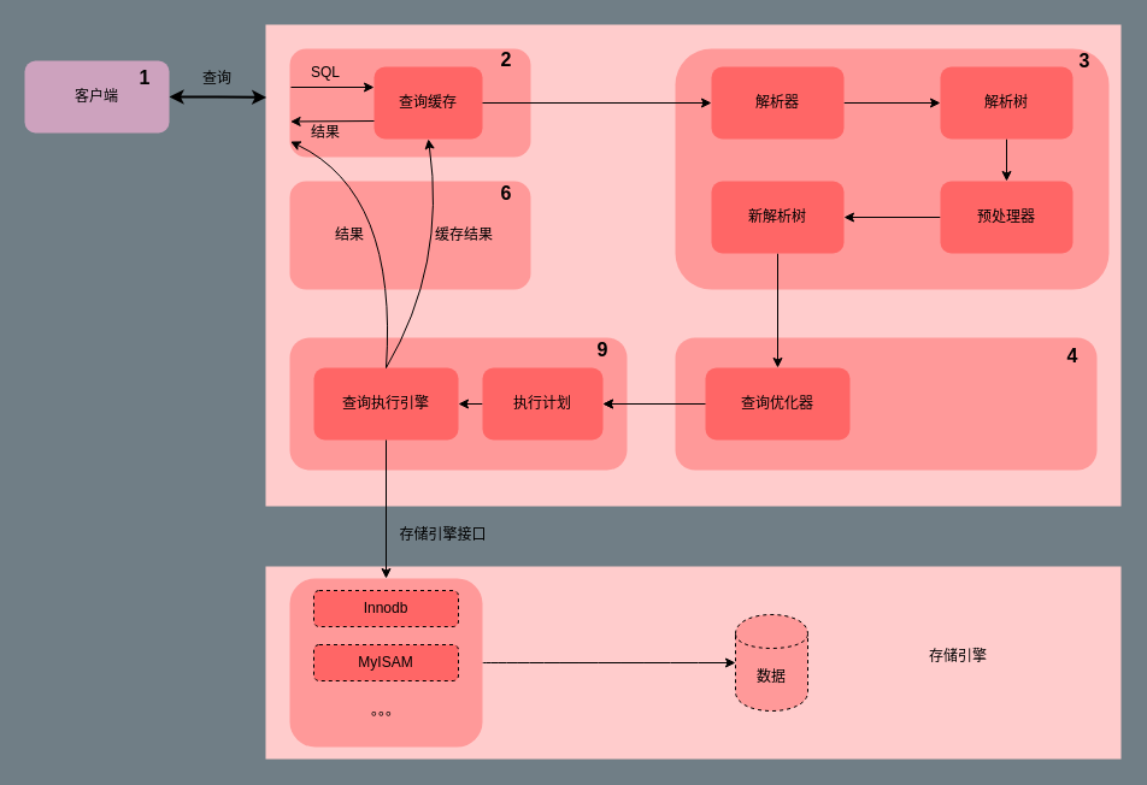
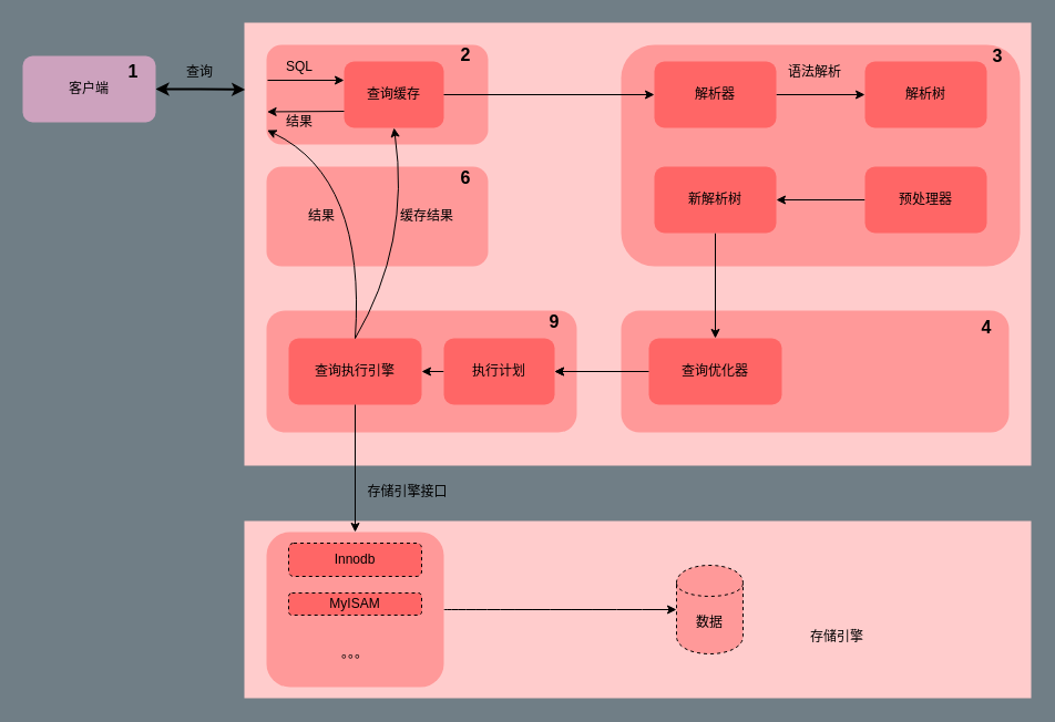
  <mxCell id="0" />
  <mxCell id="1" parent="0" />
  <mxCell id="2" value="" style="rounded=0;whiteSpace=wrap;html=1;dashed=1;fillColor=#FFCCCC;strokeColor=none;" vertex="1" parent="1"><mxGeometry x="220" y="20" width="710" height="400" as="geometry" /></mxCell>
  <mxCell id="3" value="" style="rounded=1;whiteSpace=wrap;html=1;dashed=1;fillColor=#FF9999;strokeColor=none;" vertex="1" parent="1"><mxGeometry x="240" y="40" width="200" height="90" as="geometry" /></mxCell>
  <mxCell id="4" value="" style="rounded=1;whiteSpace=wrap;html=1;dashed=1;fillColor=#FF9999;strokeColor=none;" vertex="1" parent="1"><mxGeometry x="240" y="150" width="200" height="90" as="geometry" /></mxCell>
  <mxCell id="5" value="" style="rounded=1;whiteSpace=wrap;html=1;dashed=1;fillColor=#FF9999;strokeColor=none;" vertex="1" parent="1"><mxGeometry x="240" y="280" width="280" height="110" as="geometry" /></mxCell>
  <mxCell id="6" value="&lt;font style=&quot;font-size: 12px&quot;&gt;查询缓存&lt;/font&gt;" style="rounded=1;whiteSpace=wrap;html=1;dashed=1;fillColor=#FF6666;strokeColor=none;" vertex="1" parent="1"><mxGeometry x="310" y="55" width="90" height="60" as="geometry" /></mxCell>
  <mxCell id="7" value="" style="rounded=1;whiteSpace=wrap;html=1;dashed=1;fillColor=#FF9999;strokeColor=none;" vertex="1" parent="1"><mxGeometry x="560" y="40" width="360" height="200" as="geometry" /></mxCell>
  <mxCell id="8" style="edgeStyle=orthogonalEdgeStyle;rounded=0;orthogonalLoop=1;jettySize=auto;html=1;entryX=1;entryY=0.5;entryDx=0;entryDy=0;exitX=0;exitY=0.5;exitDx=0;exitDy=0;" edge="1" parent="1" source="18" target="21"><mxGeometry relative="1" as="geometry" /></mxCell>
  <mxCell id="9" value="" style="rounded=1;whiteSpace=wrap;html=1;dashed=1;fillColor=#FF9999;strokeColor=none;" vertex="1" parent="1"><mxGeometry x="560" y="280" width="350" height="110" as="geometry" /></mxCell>
  <mxCell id="10" style="edgeStyle=orthogonalEdgeStyle;rounded=0;orthogonalLoop=1;jettySize=auto;html=1;entryX=0;entryY=0.5;entryDx=0;entryDy=0;" edge="1" parent="1" source="11" target="13"><mxGeometry relative="1" as="geometry" /></mxCell>
  <mxCell id="11" value="解析器" style="rounded=1;whiteSpace=wrap;html=1;dashed=1;fillColor=#FF6666;strokeColor=none;" vertex="1" parent="1"><mxGeometry x="590" y="55" width="110" height="60" as="geometry" /></mxCell>
- <mxCell id="12" style="edgeStyle=orthogonalEdgeStyle;rounded=0;orthogonalLoop=1;jettySize=auto;html=1;" edge="1" parent="1" source="13" target="15"><mxGeometry relative="1" as="geometry" /></mxCell>
  <mxCell id="13" value="解析树" style="rounded=1;whiteSpace=wrap;html=1;dashed=1;fillColor=#FF6666;strokeColor=none;" vertex="1" parent="1"><mxGeometry x="780" y="55" width="110" height="60" as="geometry" /></mxCell>
  <mxCell id="14" style="edgeStyle=orthogonalEdgeStyle;rounded=0;orthogonalLoop=1;jettySize=auto;html=1;entryX=1;entryY=0.5;entryDx=0;entryDy=0;" edge="1" parent="1" source="15" target="17"><mxGeometry relative="1" as="geometry" /></mxCell>
  <mxCell id="15" value="预处理器" style="rounded=1;whiteSpace=wrap;html=1;dashed=1;fillColor=#FF6666;strokeColor=none;" vertex="1" parent="1"><mxGeometry x="780" y="150" width="110" height="60" as="geometry" /></mxCell>
  <mxCell id="16" style="edgeStyle=orthogonalEdgeStyle;rounded=0;orthogonalLoop=1;jettySize=auto;html=1;" edge="1" parent="1" source="17" target="18"><mxGeometry relative="1" as="geometry" /></mxCell>
  <mxCell id="17" value="新解析树" style="rounded=1;whiteSpace=wrap;html=1;dashed=1;fillColor=#FF6666;strokeColor=none;" vertex="1" parent="1"><mxGeometry x="590" y="150" width="110" height="60" as="geometry" /></mxCell>
  <mxCell id="18" value="查询优化器" style="rounded=1;whiteSpace=wrap;html=1;dashed=1;fillColor=#FF6666;strokeColor=none;" vertex="1" parent="1"><mxGeometry x="585" y="305" width="120" height="60" as="geometry" /></mxCell>
  <mxCell id="19" value="查询执行引擎" style="rounded=1;whiteSpace=wrap;html=1;dashed=1;fillColor=#FF6666;strokeColor=none;" vertex="1" parent="1"><mxGeometry x="260" y="305" width="120" height="60" as="geometry" /></mxCell>
  <mxCell id="20" style="edgeStyle=orthogonalEdgeStyle;rounded=0;orthogonalLoop=1;jettySize=auto;html=1;exitX=0;exitY=0.5;exitDx=0;exitDy=0;entryX=1;entryY=0.5;entryDx=0;entryDy=0;" edge="1" parent="1" source="21" target="19"><mxGeometry relative="1" as="geometry" /></mxCell>
  <mxCell id="21" value="执行计划" style="rounded=1;whiteSpace=wrap;html=1;dashed=1;fillColor=#FF6666;strokeColor=none;" vertex="1" parent="1"><mxGeometry x="400" y="305" width="100" height="60" as="geometry" /></mxCell>
  <mxCell id="22" value="&lt;b style=&quot;line-height: 120%&quot;&gt;&lt;font style=&quot;font-size: 16px&quot;&gt;2&lt;/font&gt;&lt;/b&gt;" style="text;html=1;strokeColor=none;fillColor=none;align=center;verticalAlign=middle;whiteSpace=wrap;rounded=0;dashed=1;shadow=1;" vertex="1" parent="1"><mxGeometry x="400" y="40" width="40" height="20" as="geometry" /></mxCell>
  <mxCell id="23" style="edgeStyle=orthogonalEdgeStyle;rounded=0;orthogonalLoop=1;jettySize=auto;html=1;exitX=1;exitY=0.5;exitDx=0;exitDy=0;entryX=0;entryY=0.5;entryDx=0;entryDy=0;" edge="1" parent="1" source="6" target="11"><mxGeometry relative="1" as="geometry" /></mxCell>
+ <mxCell id="24" value="语法解析" style="text;html=1;strokeColor=none;fillColor=none;align=center;verticalAlign=middle;whiteSpace=wrap;rounded=0;shadow=1;dashed=1;" vertex="1" parent="1"><mxGeometry x="710" y="55" width="50" height="20" as="geometry" /></mxCell>
  <mxCell id="25" value="&lt;span style=&quot;font-size: 16px&quot;&gt;&lt;b&gt;3&lt;/b&gt;&lt;/span&gt;" style="text;html=1;strokeColor=none;fillColor=none;align=center;verticalAlign=middle;whiteSpace=wrap;rounded=0;dashed=1;shadow=1;" vertex="1" parent="1"><mxGeometry x="880" y="40" width="40" height="20" as="geometry" /></mxCell>
  <mxCell id="26" value="&lt;span style=&quot;font-size: 16px&quot;&gt;&lt;b&gt;4&lt;/b&gt;&lt;/span&gt;" style="text;html=1;strokeColor=none;fillColor=none;align=center;verticalAlign=middle;whiteSpace=wrap;rounded=0;dashed=1;shadow=1;" vertex="1" parent="1"><mxGeometry x="870" y="285" width="40" height="20" as="geometry" /></mxCell>
  <mxCell id="27" value="" style="edgeStyle=orthogonalEdgeStyle;rounded=0;orthogonalLoop=1;jettySize=auto;html=1;exitX=0;exitY=0.5;exitDx=0;exitDy=0;" edge="1" parent="1" source="18" target="21"><mxGeometry relative="1" as="geometry" /></mxCell>
  <mxCell id="28" value="&lt;span style=&quot;font-size: 16px&quot;&gt;&lt;b&gt;9&lt;/b&gt;&lt;/span&gt;" style="text;html=1;strokeColor=none;fillColor=none;align=center;verticalAlign=middle;whiteSpace=wrap;rounded=0;dashed=1;shadow=1;" vertex="1" parent="1"><mxGeometry x="480" y="280" width="40" height="20" as="geometry" /></mxCell>
  <mxCell id="29" style="edgeStyle=orthogonalEdgeStyle;rounded=0;orthogonalLoop=1;jettySize=auto;html=1;entryX=0.001;entryY=0.151;entryDx=0;entryDy=0;entryPerimeter=0;startArrow=classic;startFill=1;strokeWidth=2;" edge="1" parent="1" source="30" target="2"><mxGeometry relative="1" as="geometry" /></mxCell>
  <mxCell id="30" value="客户端" style="rounded=1;whiteSpace=wrap;html=1;shadow=0;dashed=1;fillColor=#CDA2BE;strokeColor=none;" vertex="1" parent="1"><mxGeometry x="20" y="50" width="120" height="60" as="geometry" /></mxCell>
  <mxCell id="31" value="" style="endArrow=classic;html=1;strokeWidth=1;" edge="1" parent="1"><mxGeometry width="50" height="50" relative="1" as="geometry"><mxPoint x="241" y="72" as="sourcePoint" /><mxPoint x="310" y="72" as="targetPoint" /></mxGeometry></mxCell>
  <mxCell id="32" value="" style="endArrow=none;html=1;strokeWidth=1;exitX=0.003;exitY=0.672;exitDx=0;exitDy=0;exitPerimeter=0;entryX=0;entryY=0.75;entryDx=0;entryDy=0;startArrow=classic;startFill=1;endFill=0;" edge="1" parent="1" source="3" target="6"><mxGeometry width="50" height="50" relative="1" as="geometry"><mxPoint x="251" y="82" as="sourcePoint" /><mxPoint x="320" y="82" as="targetPoint" /></mxGeometry></mxCell>
  <mxCell id="33" value="SQL" style="text;html=1;strokeColor=none;fillColor=none;align=center;verticalAlign=middle;whiteSpace=wrap;rounded=0;shadow=1;dashed=1;" vertex="1" parent="1"><mxGeometry x="250" y="50" width="40" height="20" as="geometry" /></mxCell>
  <mxCell id="34" value="结果" style="text;html=1;strokeColor=none;fillColor=none;align=center;verticalAlign=middle;whiteSpace=wrap;rounded=0;shadow=1;dashed=1;" vertex="1" parent="1"><mxGeometry x="250" y="100" width="40" height="20" as="geometry" /></mxCell>
  <mxCell id="35" value="" style="endArrow=classic;html=1;strokeWidth=1;exitX=0.5;exitY=0;exitDx=0;exitDy=0;entryX=0.003;entryY=0.856;entryDx=0;entryDy=0;entryPerimeter=0;curved=1;" edge="1" parent="1" source="19" target="3"><mxGeometry width="50" height="50" relative="1" as="geometry"><mxPoint x="300" y="290" as="sourcePoint" /><mxPoint x="350" y="240" as="targetPoint" /><Array as="points"><mxPoint x="330" y="160" /></Array></mxGeometry></mxCell>
  <mxCell id="36" value="" style="endArrow=classic;html=1;strokeWidth=1;exitX=0.5;exitY=0;exitDx=0;exitDy=0;entryX=0.5;entryY=1;entryDx=0;entryDy=0;curved=1;" edge="1" parent="1" source="19" target="6"><mxGeometry width="50" height="50" relative="1" as="geometry"><mxPoint x="320" y="300" as="sourcePoint" /><mxPoint x="390" y="250" as="targetPoint" /><Array as="points"><mxPoint x="370" y="220" /></Array></mxGeometry></mxCell>
  <mxCell id="37" value="&lt;span style=&quot;font-size: 16px&quot;&gt;&lt;b&gt;6&lt;/b&gt;&lt;/span&gt;" style="text;html=1;strokeColor=none;fillColor=none;align=center;verticalAlign=middle;whiteSpace=wrap;rounded=0;dashed=1;shadow=1;" vertex="1" parent="1"><mxGeometry x="400" y="150" width="40" height="20" as="geometry" /></mxCell>
  <mxCell id="38" value="结果" style="text;html=1;strokeColor=none;fillColor=none;align=center;verticalAlign=middle;whiteSpace=wrap;rounded=0;shadow=1;dashed=1;" vertex="1" parent="1"><mxGeometry x="270" y="185" width="40" height="20" as="geometry" /></mxCell>
  <mxCell id="39" value="缓存结果" style="text;html=1;strokeColor=none;fillColor=none;align=center;verticalAlign=middle;whiteSpace=wrap;rounded=0;shadow=1;dashed=1;" vertex="1" parent="1"><mxGeometry x="360" y="185" width="50" height="20" as="geometry" /></mxCell>
  <mxCell id="40" value="" style="rounded=0;whiteSpace=wrap;html=1;shadow=0;dashed=1;fillColor=#FFCCCC;strokeColor=none;" vertex="1" parent="1"><mxGeometry x="220" y="470" width="710" height="160" as="geometry" /></mxCell>
  <mxCell id="41" value="数据" style="shape=cylinder;whiteSpace=wrap;html=1;boundedLbl=1;backgroundOutline=1;rounded=0;shadow=0;dashed=1;fillColor=#FF9999;" vertex="1" parent="1"><mxGeometry x="610" y="510" width="60" height="80" as="geometry" /></mxCell>
  <mxCell id="42" style="edgeStyle=orthogonalEdgeStyle;curved=1;orthogonalLoop=1;jettySize=auto;html=1;entryX=0;entryY=0.5;entryDx=0;entryDy=0;startArrow=none;startFill=0;endArrow=classic;endFill=1;strokeWidth=1;" edge="1" parent="1" source="43" target="41"><mxGeometry relative="1" as="geometry" /></mxCell>
  <mxCell id="43" value="" style="rounded=1;whiteSpace=wrap;html=1;shadow=0;dashed=1;fillColor=#FF9999;strokeColor=none;" vertex="1" parent="1"><mxGeometry x="240" y="480" width="160" height="140" as="geometry" /></mxCell>
  <mxCell id="44" value="Innodb" style="rounded=1;whiteSpace=wrap;html=1;shadow=0;dashed=1;fillColor=#FF6666;" vertex="1" parent="1"><mxGeometry x="260" y="490" width="120" height="30" as="geometry" /></mxCell>
- <mxCell id="45" value="MyISAM" style="rounded=1;whiteSpace=wrap;html=1;shadow=0;dashed=1;fillColor=#FF6666;" vertex="1" parent="1"><mxGeometry x="260" y="535" width="120" height="30" as="geometry" /></mxCell>
+ <mxCell id="45" value="MyISAM" style="rounded=1;whiteSpace=wrap;html=1;shadow=0;dashed=1;fillColor=#FF6666;" vertex="1" parent="1"><mxGeometry x="260" y="535" width="120" height="20" as="geometry" /></mxCell>
  <mxCell id="46" value="。。。" style="text;html=1;strokeColor=none;fillColor=none;align=center;verticalAlign=middle;whiteSpace=wrap;rounded=0;shadow=0;dashed=1;" vertex="1" parent="1"><mxGeometry x="300" y="580" width="40" height="20" as="geometry" /></mxCell>
  <mxCell id="47" value="" style="endArrow=classic;html=1;strokeWidth=1;entryX=0.5;entryY=0;entryDx=0;entryDy=0;exitX=0.5;exitY=1;exitDx=0;exitDy=0;" edge="1" parent="1" source="19" target="43"><mxGeometry width="50" height="50" relative="1" as="geometry"><mxPoint x="320" y="410" as="sourcePoint" /><mxPoint x="370" y="360" as="targetPoint" /></mxGeometry></mxCell>
  <mxCell id="48" value="存储引擎接口" style="text;html=1;strokeColor=none;fillColor=none;align=center;verticalAlign=middle;whiteSpace=wrap;rounded=0;shadow=0;dashed=1;" vertex="1" parent="1"><mxGeometry x="325" y="434" width="85" height="20" as="geometry" /></mxCell>
  <mxCell id="49" value="&lt;b style=&quot;line-height: 120%&quot;&gt;&lt;font style=&quot;font-size: 16px&quot;&gt;1&lt;/font&gt;&lt;/b&gt;" style="text;html=1;strokeColor=none;fillColor=none;align=center;verticalAlign=middle;whiteSpace=wrap;rounded=0;dashed=1;shadow=1;" vertex="1" parent="1"><mxGeometry x="100" y="55" width="40" height="20" as="geometry" /></mxCell>
- <mxCell id="50" value="存储引擎" style="text;html=1;strokeColor=none;fillColor=none;align=center;verticalAlign=middle;whiteSpace=wrap;rounded=0;shadow=0;dashed=1;" vertex="1" parent="1"><mxGeometry x="760" y="535" width="70" height="20" as="geometry" /></mxCell>
+ <mxCell id="50" value="存储引擎" style="text;html=1;strokeColor=none;fillColor=none;align=center;verticalAlign=middle;whiteSpace=wrap;rounded=0;shadow=0;dashed=1;" vertex="1" parent="1"><mxGeometry x="720" y="565" width="70" height="20" as="geometry" /></mxCell>
  <mxCell id="51" value="查询" style="text;html=1;strokeColor=none;fillColor=none;align=center;verticalAlign=middle;whiteSpace=wrap;rounded=0;shadow=0;dashed=1;" vertex="1" parent="1"><mxGeometry x="160" y="55" width="40" height="20" as="geometry" /></mxCell>
